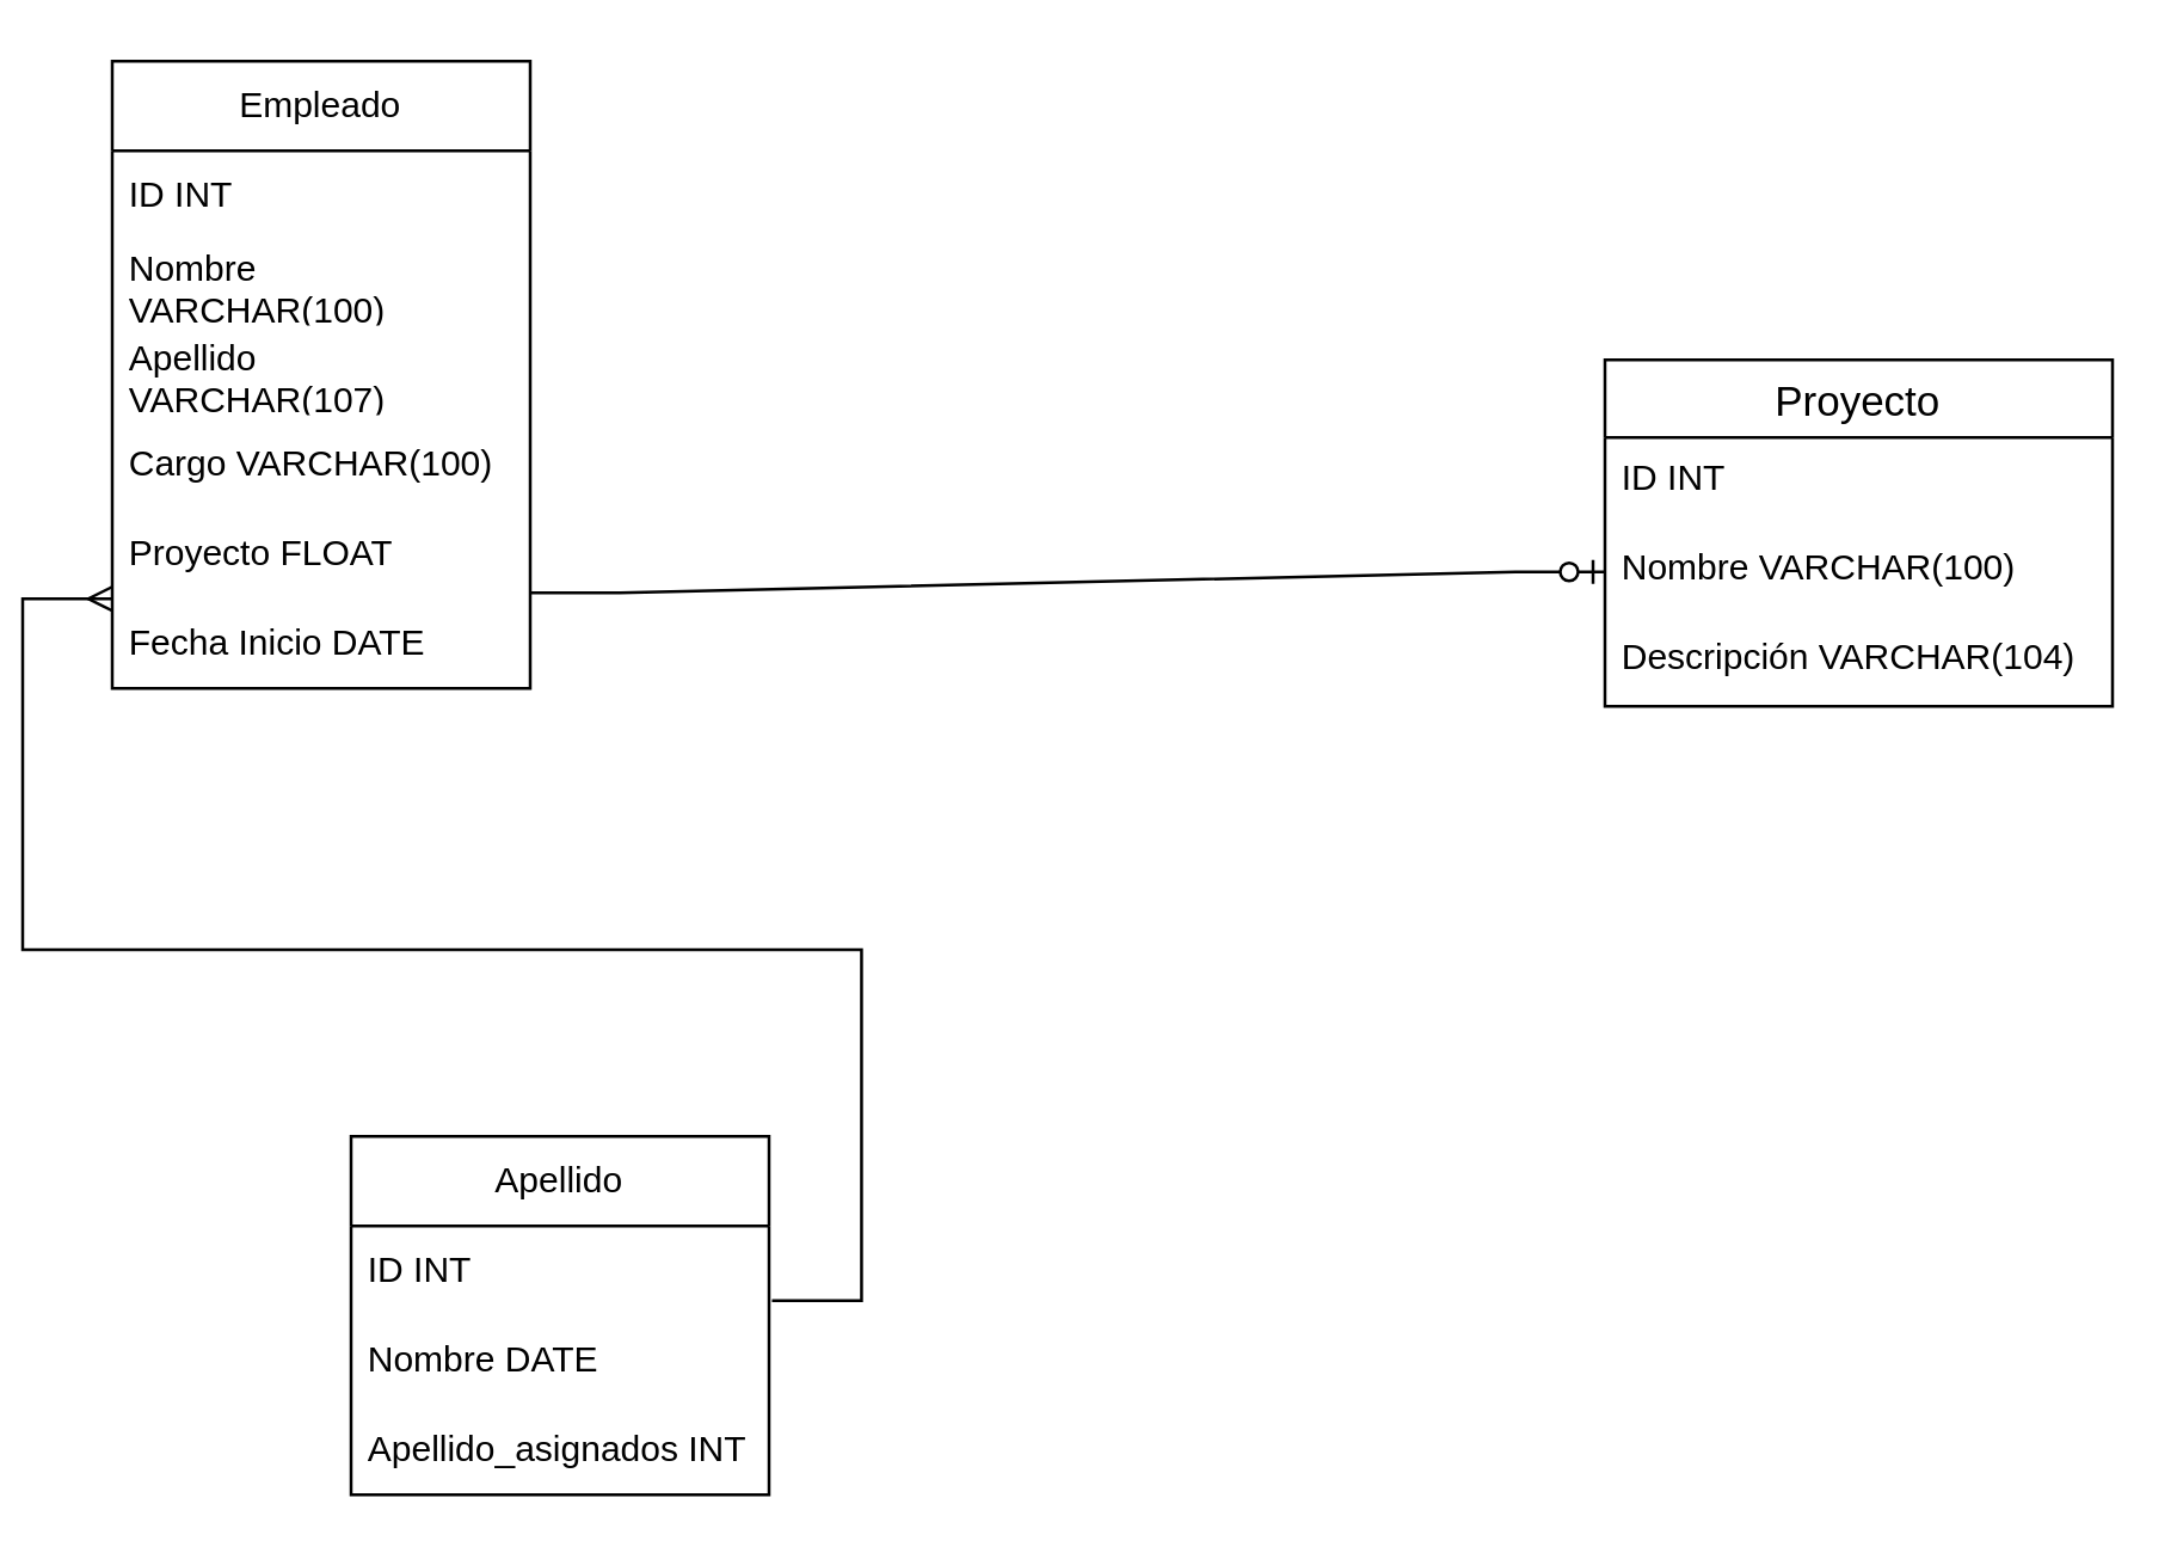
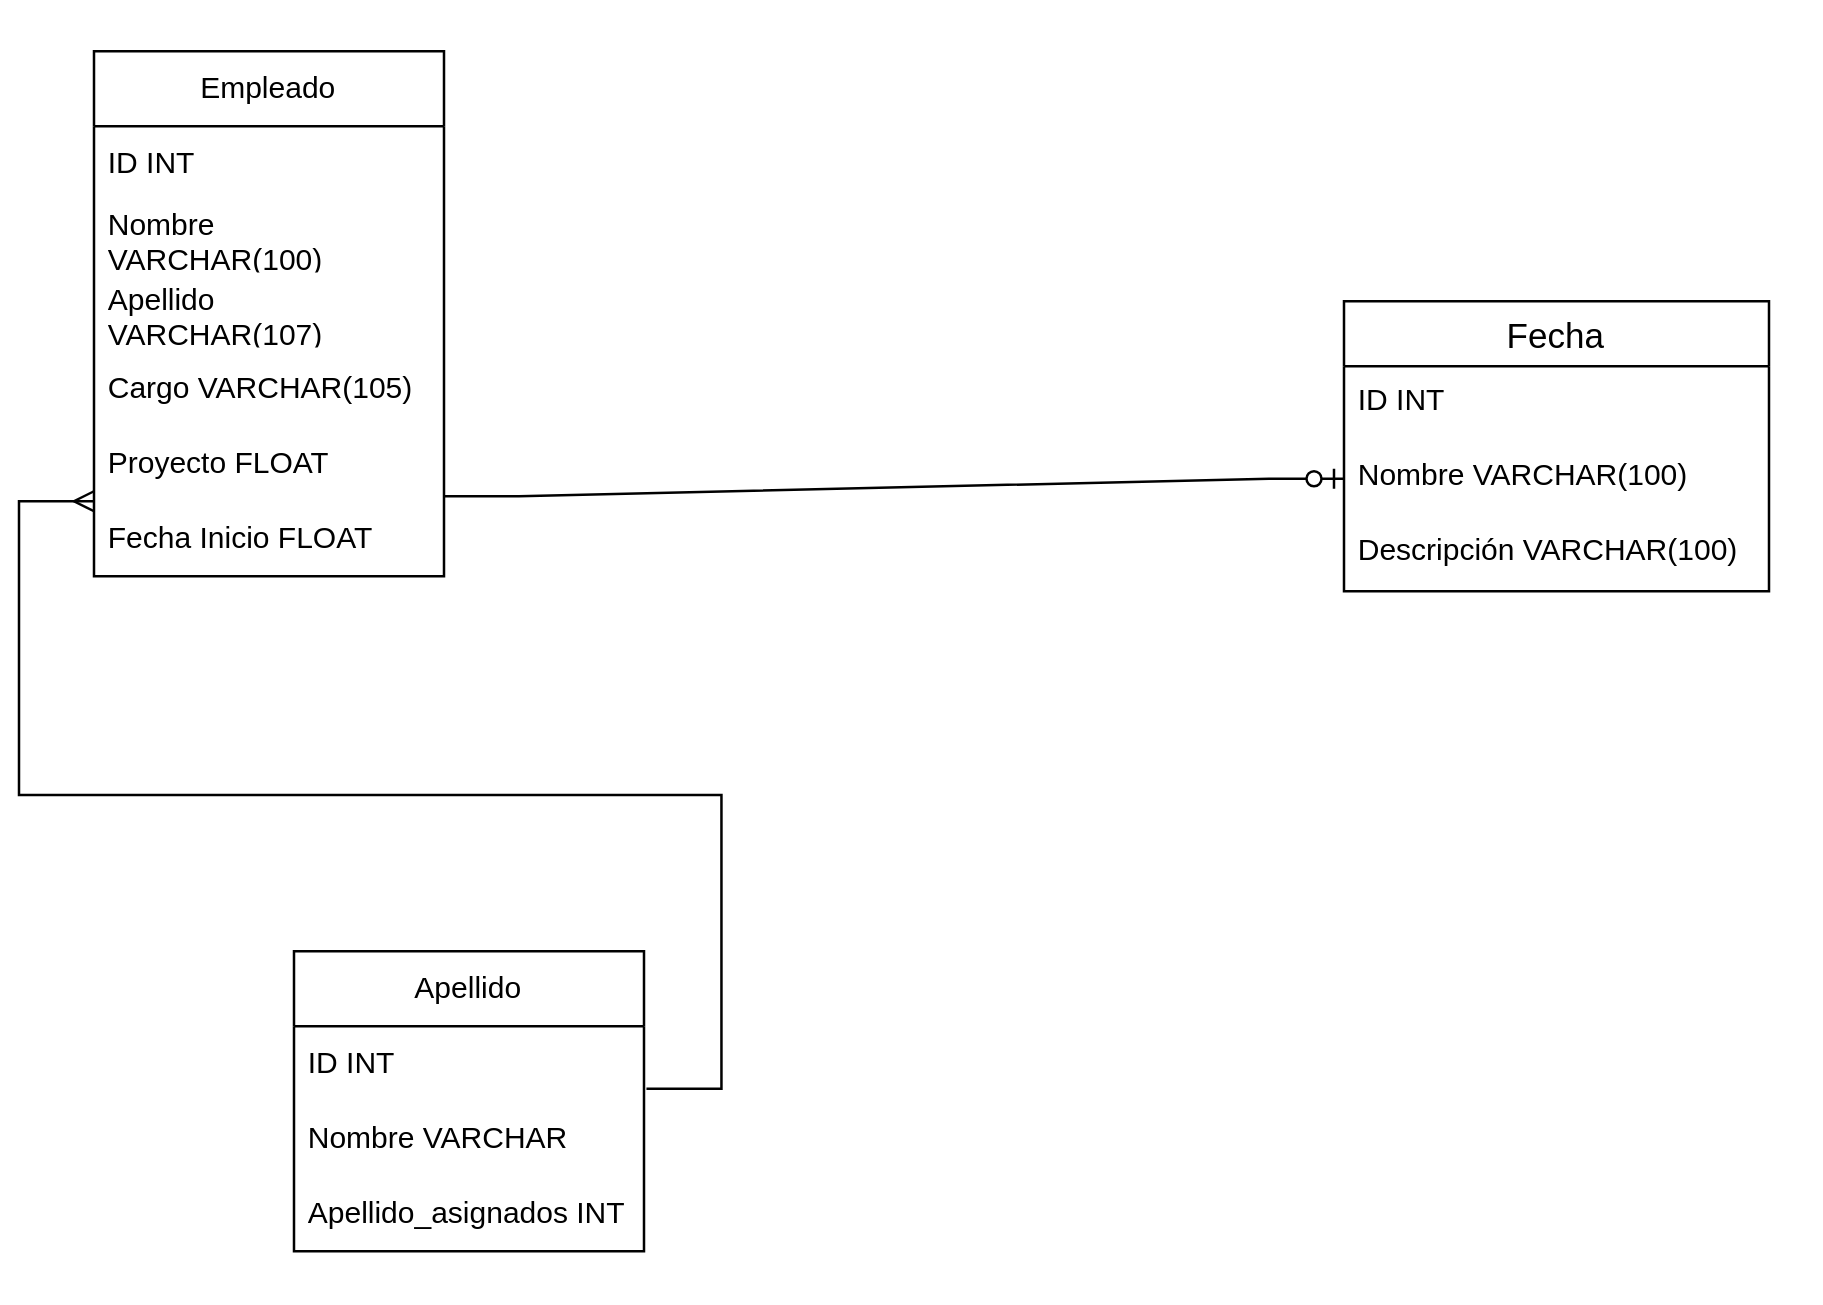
  <mxCell id="0" />
  <mxCell id="1" parent="0" />
  <mxCell id="2" value="Empleado" style="swimlane;fontStyle=0;childLayout=stackLayout;horizontal=1;startSize=30;horizontalStack=0;resizeParent=1;resizeParentMax=0;resizeLast=0;collapsible=1;marginBottom=0;whiteSpace=wrap;html=1;" parent="1" vertex="1"><mxGeometry x="20" y="20" width="140" height="210" as="geometry" /></mxCell>
  <mxCell id="3" value="ID INT" style="text;strokeColor=none;fillColor=none;align=left;verticalAlign=middle;spacingLeft=4;spacingRight=4;overflow=hidden;points=[[0,0.5],[1,0.5]];portConstraint=eastwest;rotatable=0;whiteSpace=wrap;html=1;" parent="2" vertex="1"><mxGeometry y="30" width="140" height="30" as="geometry" /></mxCell>
  <mxCell id="4" value="Nombre VARCHAR(100)&amp;nbsp;" style="text;strokeColor=none;fillColor=none;align=left;verticalAlign=middle;spacingLeft=4;spacingRight=4;overflow=hidden;points=[[0,0.5],[1,0.5]];portConstraint=eastwest;rotatable=0;whiteSpace=wrap;html=1;" parent="2" vertex="1"><mxGeometry y="60" width="140" height="30" as="geometry" /></mxCell>
  <mxCell id="5" value="Apellido VARCHAR(107)" style="text;strokeColor=none;fillColor=none;align=left;verticalAlign=middle;spacingLeft=4;spacingRight=4;overflow=hidden;points=[[0,0.5],[1,0.5]];portConstraint=eastwest;rotatable=0;whiteSpace=wrap;html=1;" parent="2" vertex="1"><mxGeometry y="90" width="140" height="30" as="geometry" /></mxCell>
- <mxCell id="6" value="Cargo VARCHAR(100)" style="text;strokeColor=none;fillColor=none;align=left;verticalAlign=middle;spacingLeft=4;spacingRight=4;overflow=hidden;points=[[0,0.5],[1,0.5]];portConstraint=eastwest;rotatable=0;whiteSpace=wrap;html=1;" parent="2" vertex="1"><mxGeometry y="120" width="140" height="30" as="geometry" /></mxCell>
+ <mxCell id="6" value="Cargo VARCHAR(105)" style="text;strokeColor=none;fillColor=none;align=left;verticalAlign=middle;spacingLeft=4;spacingRight=4;overflow=hidden;points=[[0,0.5],[1,0.5]];portConstraint=eastwest;rotatable=0;whiteSpace=wrap;html=1;" parent="2" vertex="1"><mxGeometry y="120" width="140" height="30" as="geometry" /></mxCell>
  <mxCell id="7" value="Proyecto FLOAT" style="text;strokeColor=none;fillColor=none;align=left;verticalAlign=middle;spacingLeft=4;spacingRight=4;overflow=hidden;points=[[0,0.5],[1,0.5]];portConstraint=eastwest;rotatable=0;whiteSpace=wrap;html=1;" parent="2" vertex="1"><mxGeometry y="150" width="140" height="30" as="geometry" /></mxCell>
- <mxCell id="8" value="Fecha Inicio DATE" style="text;strokeColor=none;fillColor=none;align=left;verticalAlign=middle;spacingLeft=4;spacingRight=4;overflow=hidden;points=[[0,0.5],[1,0.5]];portConstraint=eastwest;rotatable=0;whiteSpace=wrap;html=1;" parent="2" vertex="1"><mxGeometry y="180" width="140" height="30" as="geometry" /></mxCell>
+ <mxCell id="8" value="Fecha Inicio FLOAT" style="text;strokeColor=none;fillColor=none;align=left;verticalAlign=middle;spacingLeft=4;spacingRight=4;overflow=hidden;points=[[0,0.5],[1,0.5]];portConstraint=eastwest;rotatable=0;whiteSpace=wrap;html=1;" parent="2" vertex="1"><mxGeometry y="180" width="140" height="30" as="geometry" /></mxCell>
  <mxCell id="9" value="Apellido" style="swimlane;fontStyle=0;childLayout=stackLayout;horizontal=1;startSize=30;horizontalStack=0;resizeParent=1;resizeParentMax=0;resizeLast=0;collapsible=1;marginBottom=0;whiteSpace=wrap;html=1;" parent="1" vertex="1"><mxGeometry x="100" y="380" width="140" height="120" as="geometry" /></mxCell>
  <mxCell id="10" value="ID INT" style="text;strokeColor=none;fillColor=none;align=left;verticalAlign=middle;spacingLeft=4;spacingRight=4;overflow=hidden;points=[[0,0.5],[1,0.5]];portConstraint=eastwest;rotatable=0;whiteSpace=wrap;html=1;" parent="9" vertex="1"><mxGeometry y="30" width="140" height="30" as="geometry" /></mxCell>
- <mxCell id="11" value="Nombre DATE" style="text;strokeColor=none;fillColor=none;align=left;verticalAlign=middle;spacingLeft=4;spacingRight=4;overflow=hidden;points=[[0,0.5],[1,0.5]];portConstraint=eastwest;rotatable=0;whiteSpace=wrap;html=1;" parent="9" vertex="1"><mxGeometry y="60" width="140" height="30" as="geometry" /></mxCell>
+ <mxCell id="11" value="Nombre VARCHAR" style="text;strokeColor=none;fillColor=none;align=left;verticalAlign=middle;spacingLeft=4;spacingRight=4;overflow=hidden;points=[[0,0.5],[1,0.5]];portConstraint=eastwest;rotatable=0;whiteSpace=wrap;html=1;" parent="9" vertex="1"><mxGeometry y="60" width="140" height="30" as="geometry" /></mxCell>
  <mxCell id="12" value="Apellido_asignados INT" style="text;strokeColor=none;fillColor=none;align=left;verticalAlign=middle;spacingLeft=4;spacingRight=4;overflow=hidden;points=[[0,0.5],[1,0.5]];portConstraint=eastwest;rotatable=0;whiteSpace=wrap;html=1;" parent="9" vertex="1"><mxGeometry y="90" width="140" height="30" as="geometry" /></mxCell>
- <mxCell id="13" value="Proyecto" style="swimlane;fontStyle=0;childLayout=stackLayout;horizontal=1;startSize=26;horizontalStack=0;resizeParent=1;resizeParentMax=0;resizeLast=0;collapsible=1;marginBottom=0;align=center;fontSize=14;" parent="1" vertex="1"><mxGeometry x="520" y="120" width="170" height="116" as="geometry" /></mxCell>
+ <mxCell id="13" value="Fecha" style="swimlane;fontStyle=0;childLayout=stackLayout;horizontal=1;startSize=26;horizontalStack=0;resizeParent=1;resizeParentMax=0;resizeLast=0;collapsible=1;marginBottom=0;align=center;fontSize=14;" parent="1" vertex="1"><mxGeometry x="520" y="120" width="170" height="116" as="geometry" /></mxCell>
  <mxCell id="14" value="ID INT" style="text;strokeColor=none;fillColor=none;spacingLeft=4;spacingRight=4;overflow=hidden;rotatable=0;points=[[0,0.5],[1,0.5]];portConstraint=eastwest;fontSize=12;whiteSpace=wrap;html=1;" parent="13" vertex="1"><mxGeometry y="26" width="170" height="30" as="geometry" /></mxCell>
  <mxCell id="15" value="Nombre VARCHAR(100)" style="text;strokeColor=none;fillColor=none;spacingLeft=4;spacingRight=4;overflow=hidden;rotatable=0;points=[[0,0.5],[1,0.5]];portConstraint=eastwest;fontSize=12;whiteSpace=wrap;html=1;" parent="13" vertex="1"><mxGeometry y="56" width="170" height="30" as="geometry" /></mxCell>
- <mxCell id="16" value="Descripción VARCHAR(104)" style="text;strokeColor=none;fillColor=none;spacingLeft=4;spacingRight=4;overflow=hidden;rotatable=0;points=[[0,0.5],[1,0.5]];portConstraint=eastwest;fontSize=12;whiteSpace=wrap;html=1;" parent="13" vertex="1"><mxGeometry y="86" width="170" height="30" as="geometry" /></mxCell>
+ <mxCell id="16" value="Descripción VARCHAR(100)" style="text;strokeColor=none;fillColor=none;spacingLeft=4;spacingRight=4;overflow=hidden;rotatable=0;points=[[0,0.5],[1,0.5]];portConstraint=eastwest;fontSize=12;whiteSpace=wrap;html=1;" parent="13" vertex="1"><mxGeometry y="86" width="170" height="30" as="geometry" /></mxCell>
  <mxCell id="17" value="" style="edgeStyle=entityRelationEdgeStyle;fontSize=12;html=1;endArrow=ERzeroToOne;endFill=1;rounded=0;exitX=1;exitY=-0.067;exitDx=0;exitDy=0;exitPerimeter=0;entryX=0;entryY=0.5;entryDx=0;entryDy=0;" parent="1" source="8" target="15" edge="1"><mxGeometry width="100" height="100" relative="1" as="geometry"><mxPoint x="320" y="290" as="sourcePoint" /><mxPoint x="420" y="190" as="targetPoint" /></mxGeometry></mxCell>
  <mxCell id="18" value="" style="edgeStyle=entityRelationEdgeStyle;fontSize=12;html=1;endArrow=ERmany;rounded=0;exitX=1.007;exitY=-0.167;exitDx=0;exitDy=0;exitPerimeter=0;" parent="1" source="11" edge="1"><mxGeometry width="100" height="100" relative="1" as="geometry"><mxPoint x="246.06" y="433.99" as="sourcePoint" /><mxPoint x="20" y="200" as="targetPoint" /><Array as="points"><mxPoint x="196.06" y="243.99" /><mxPoint x="266.06" y="163.99" /><mxPoint x="96.06" y="293.99" /><mxPoint x="256.06" y="213.99" /><mxPoint x="196.06" y="233.99" /></Array></mxGeometry></mxCell>
